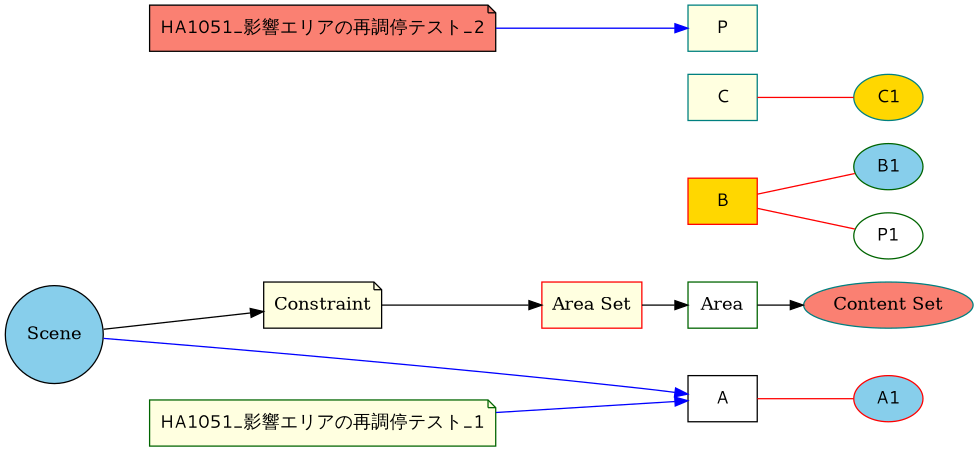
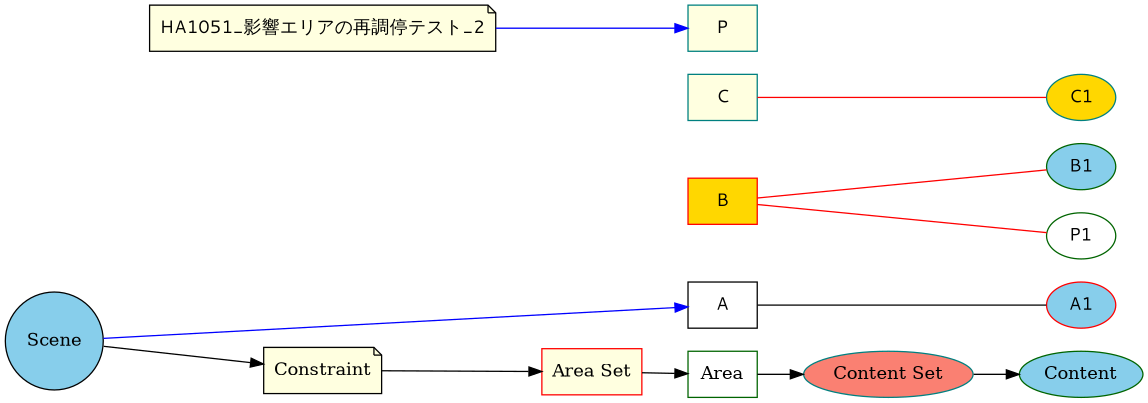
  digraph {
    clusterrank=global
    rankdir=LR
    node [color=darkgreen fillcolor=lightyellow shape=box style=filled fontname="Meiryo UI"]
    Area [fillcolor=white fontname=""]
    n2 [color=red fillcolor=gold label=B]
    n3 [color=teal label=C]
    n4 [color=black fillcolor=white label=A]
    n5 [color=teal label=P]
+   Content [fillcolor=skyblue shape=ellipse fontname=""]
    n7 [fillcolor=skyblue label=B1 shape=ellipse]
    n8 [color=teal fillcolor=gold label=C1 shape=ellipse]
    n9 [color=red fillcolor=skyblue label=A1 shape=ellipse]
    n10 [fillcolor=white label=P1 shape=ellipse]
    Constraint [color=black shape=note fontname=""]
-   n12 [label="HA1051_影響エリアの再調停テスト_1" shape=note]
-   n13 [color=black fillcolor=salmon label="HA1051_影響エリアの再調停テスト_2" shape=note]
+   n13 [color=black label="HA1051_影響エリアの再調停テスト_2" shape=note]
    "Area Set" [color=red fontname=""]
    "Content Set" [color=teal fillcolor=salmon shape=ellipse fontname=""]
    Scene [color=black fillcolor=skyblue shape=circle fontname=""]
    subgraph sub_1 {
      rank=same
      Area
      n2
      n3
      n4
      n5
    }
    subgraph sub_2 {
      rank=same
+     Content
      n7
      n8
      n9
      n10
    }
    subgraph sub_3 {
      rank=same
      Constraint
-     n12
      n13
    }
    subgraph sub_4 {
      rank=same
      Constraint
    }
    subgraph sub_5 {
      rank=same
      Constraint
    }
    subgraph sub_6 {
      "Area Set"
    }
    subgraph sub_7 {
      "Content Set"
    }
    subgraph sub_8 {
      rank=same
      Scene
    }
    Area -> "Content Set"
    n2 -> n7 [color=red dir=none]
    n2 -> n10 [color=red dir=none]
    n3 -> n8 [color=red dir=none]
-   n4 -> n9 [color=red dir=none]
+   n4 -> n9 [color=black dir=none]
    Constraint -> "Area Set"
-   n12 -> n4 [color=blue]
    n13 -> n5 [color=blue]
    "Area Set" -> Area
+   "Content Set" -> Content
    Scene -> n4 [color=blue]
    Scene -> Constraint
  }
